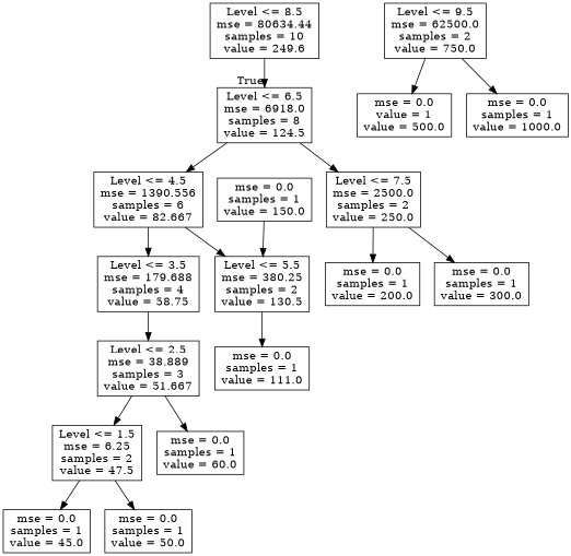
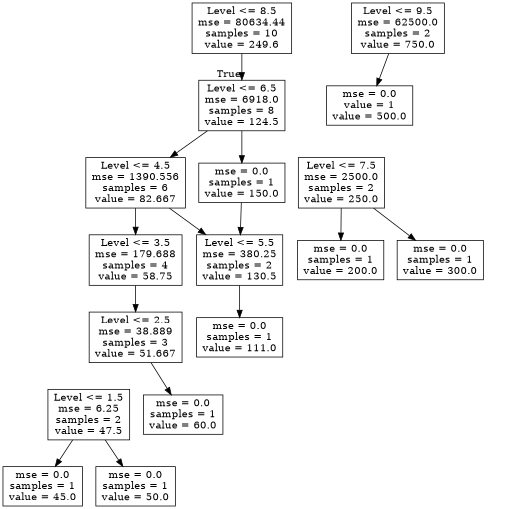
  digraph {
    node [shape=box]
    n1 [label="Level <= 8.5\nmse = 80634.44\nsamples = 10\nvalue = 249.6"]
    n2 [label="Level <= 6.5\nmse = 6918.0\nsamples = 8\nvalue = 124.5"]
    n3 [label="Level <= 4.5\nmse = 1390.556\nsamples = 6\nvalue = 82.667"]
    n4 [label="Level <= 7.5\nmse = 2500.0\nsamples = 2\nvalue = 250.0"]
    n5 [label="Level <= 9.5\nmse = 62500.0\nsamples = 2\nvalue = 750.0"]
    n6 [label="mse = 0.0\nvalue = 1\nvalue = 500.0"]
-   n7 [label="mse = 0.0\nsamples = 1\nvalue = 1000.0"]
    n8 [label="Level <= 3.5\nmse = 179.688\nsamples = 4\nvalue = 58.75"]
    n9 [label="Level <= 5.5\nmse = 380.25\nsamples = 2\nvalue = 130.5"]
    n10 [label="mse = 0.0\nsamples = 1\nvalue = 200.0"]
    n11 [label="mse = 0.0\nsamples = 1\nvalue = 300.0"]
    n12 [label="Level <= 2.5\nmse = 38.889\nsamples = 3\nvalue = 51.667"]
    n13 [label="mse = 0.0\nsamples = 1\nvalue = 111.0"]
    n14 [label="Level <= 1.5\nmse = 6.25\nsamples = 2\nvalue = 47.5"]
    n15 [label="mse = 0.0\nsamples = 1\nvalue = 60.0"]
    n16 [label="mse = 0.0\nsamples = 1\nvalue = 45.0"]
    n17 [label="mse = 0.0\nsamples = 1\nvalue = 50.0"]
    n18 [label="mse = 0.0\nsamples = 1\nvalue = 150.0"]
    n1 -> n2 [headlabel=True labelangle=45 labeldistance=2.5]
    n2 -> n3
-   n2 -> n4
+   n2 -> n18
    n3 -> n8
    n3 -> n9
    n4 -> n10
    n4 -> n11
    n5 -> n6
-   n5 -> n7
    n8 -> n12
    n9 -> n13
-   n12 -> n14
    n12 -> n15
    n14 -> n16
    n14 -> n17
    n18 -> n9
  }
